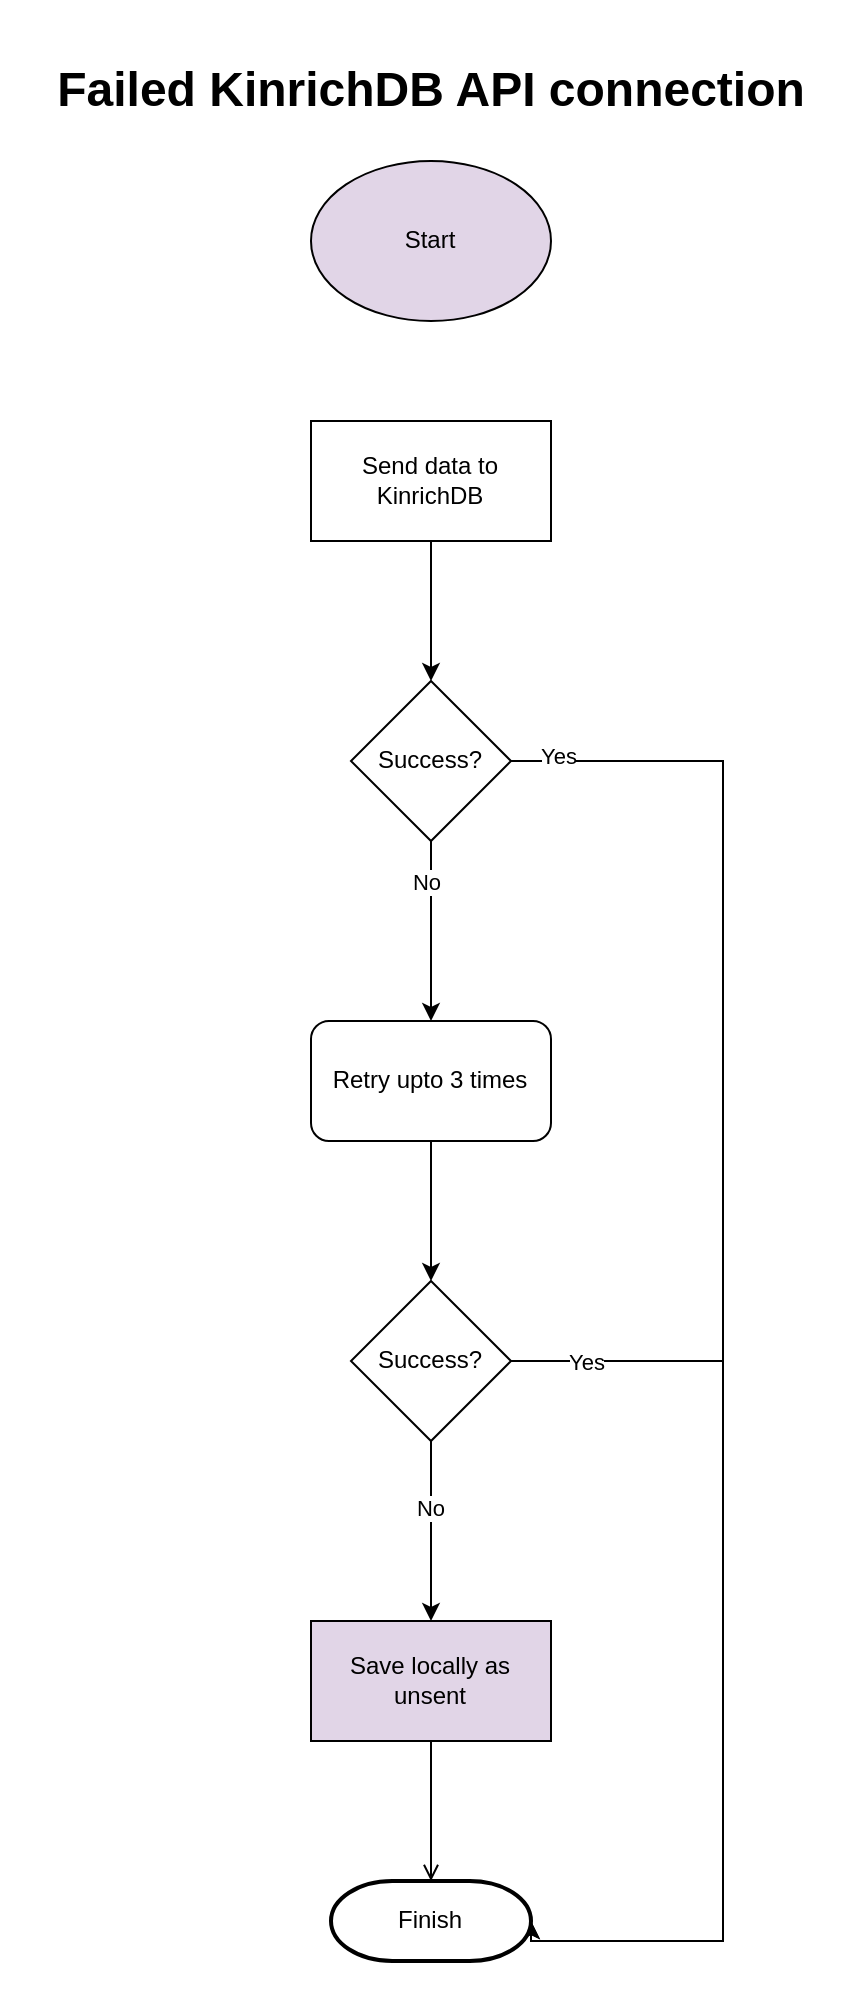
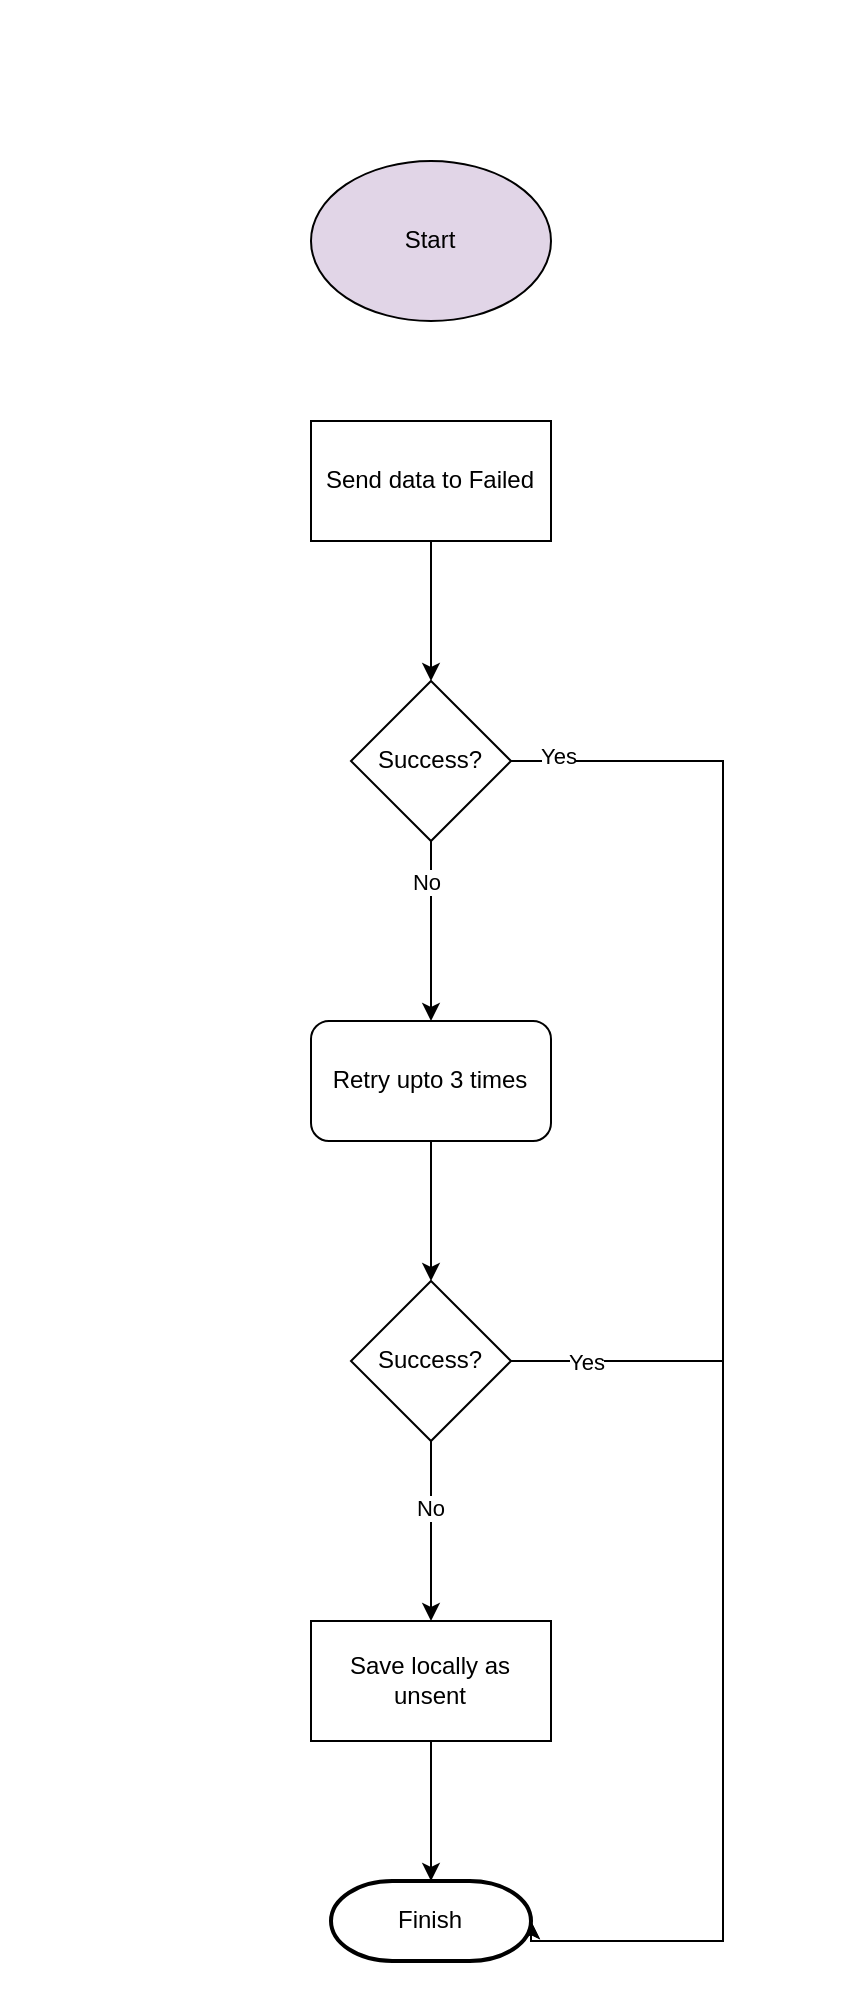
  <mxCell id="0" />
  <mxCell id="1" parent="0" />
- <mxCell id="2" value="&lt;h1&gt;Failed KinrichDB API connection&lt;/h1&gt;" style="text;html=1;resizable=0;autosize=1;align=center;verticalAlign=middle;points=[];fillColor=none;strokeColor=none;rounded=0;" parent="1" vertex="1"><mxGeometry x="20" y="20" width="390" height="50" as="geometry" /></mxCell>
  <mxCell id="3" value="Start" style="ellipse;whiteSpace=wrap;html=1;fillColor=#e1d5e7;" parent="1" vertex="1"><mxGeometry x="155" y="80" width="120" height="80" as="geometry" /></mxCell>
  <mxCell id="4" value="" style="edgeStyle=orthogonalEdgeStyle;rounded=0;orthogonalLoop=1;jettySize=auto;html=1;" edge="1" parent="1" source="5" target="10"><mxGeometry relative="1" as="geometry" /></mxCell>
- <mxCell id="5" value="Send data to KinrichDB" style="rounded=0;whiteSpace=wrap;html=1;" vertex="1" parent="1"><mxGeometry x="155" y="210" width="120" height="60" as="geometry" /></mxCell>
+ <mxCell id="5" value="Send data to Failed" style="rounded=0;whiteSpace=wrap;html=1;" vertex="1" parent="1"><mxGeometry x="155" y="210" width="120" height="60" as="geometry" /></mxCell>
  <mxCell id="6" value="" style="edgeStyle=orthogonalEdgeStyle;rounded=0;orthogonalLoop=1;jettySize=auto;html=1;" edge="1" parent="1" source="10" target="12"><mxGeometry relative="1" as="geometry" /></mxCell>
  <mxCell id="7" value="No" style="edgeLabel;html=1;align=center;verticalAlign=middle;resizable=0;points=[];" vertex="1" connectable="0" parent="6"><mxGeometry x="-0.556" y="-3" relative="1" as="geometry"><mxPoint as="offset" /></mxGeometry></mxCell>
  <mxCell id="8" style="edgeStyle=orthogonalEdgeStyle;rounded=0;orthogonalLoop=1;jettySize=auto;html=1;entryX=1;entryY=0.5;entryDx=0;entryDy=0;entryPerimeter=0;" edge="1" parent="1" source="10" target="20"><mxGeometry relative="1" as="geometry"><mxPoint x="331" y="971" as="targetPoint" /><Array as="points"><mxPoint x="361" y="380" /><mxPoint x="361" y="970" /></Array></mxGeometry></mxCell>
  <mxCell id="9" value="Yes" style="edgeLabel;html=1;align=center;verticalAlign=middle;resizable=0;points=[];" vertex="1" connectable="0" parent="8"><mxGeometry x="-0.942" y="3" relative="1" as="geometry"><mxPoint as="offset" /></mxGeometry></mxCell>
  <mxCell id="10" value="Success?" style="rhombus;whiteSpace=wrap;html=1;rounded=0;" vertex="1" parent="1"><mxGeometry x="175" y="340" width="80" height="80" as="geometry" /></mxCell>
  <mxCell id="11" value="" style="edgeStyle=orthogonalEdgeStyle;rounded=0;orthogonalLoop=1;jettySize=auto;html=1;" edge="1" parent="1" source="12" target="17"><mxGeometry relative="1" as="geometry" /></mxCell>
  <mxCell id="12" value="Retry upto 3 times" style="whiteSpace=wrap;html=1;rounded=1;" vertex="1" parent="1"><mxGeometry x="155" y="510" width="120" height="60" as="geometry" /></mxCell>
  <mxCell id="13" value="" style="edgeStyle=orthogonalEdgeStyle;rounded=0;orthogonalLoop=1;jettySize=auto;html=1;" edge="1" parent="1" source="17" target="19"><mxGeometry relative="1" as="geometry" /></mxCell>
  <mxCell id="14" value="No" style="edgeLabel;html=1;align=center;verticalAlign=middle;resizable=0;points=[];" vertex="1" connectable="0" parent="13"><mxGeometry x="-0.267" y="-1" relative="1" as="geometry"><mxPoint as="offset" /></mxGeometry></mxCell>
  <mxCell id="15" style="edgeStyle=orthogonalEdgeStyle;rounded=0;orthogonalLoop=1;jettySize=auto;html=1;entryX=1;entryY=0.5;entryDx=0;entryDy=0;entryPerimeter=0;" edge="1" parent="1" source="17" target="20"><mxGeometry relative="1" as="geometry"><mxPoint x="291" y="680" as="targetPoint" /><Array as="points"><mxPoint x="361" y="680" /><mxPoint x="361" y="970" /></Array></mxGeometry></mxCell>
  <mxCell id="16" value="Yes" style="edgeLabel;html=1;align=center;verticalAlign=middle;resizable=0;points=[];" vertex="1" connectable="0" parent="15"><mxGeometry x="-0.854" relative="1" as="geometry"><mxPoint as="offset" /></mxGeometry></mxCell>
  <mxCell id="17" value="Success?" style="rhombus;whiteSpace=wrap;html=1;rounded=0;" vertex="1" parent="1"><mxGeometry x="175" y="640" width="80" height="80" as="geometry" /></mxCell>
- <mxCell id="18" style="edgeStyle=orthogonalEdgeStyle;rounded=0;orthogonalLoop=1;jettySize=auto;html=1;entryX=0.5;entryY=0;entryDx=0;entryDy=0;entryPerimeter=0;endArrow=open;" edge="1" parent="1" source="19" target="20"><mxGeometry relative="1" as="geometry" /></mxCell>
- <mxCell id="19" value="Save locally as unsent" style="whiteSpace=wrap;html=1;rounded=0;fillColor=#e1d5e7;" vertex="1" parent="1"><mxGeometry x="155" y="810" width="120" height="60" as="geometry" /></mxCell>
+ <mxCell id="18" style="edgeStyle=orthogonalEdgeStyle;rounded=0;orthogonalLoop=1;jettySize=auto;html=1;entryX=0.5;entryY=0;entryDx=0;entryDy=0;entryPerimeter=0;" edge="1" parent="1" source="19" target="20"><mxGeometry relative="1" as="geometry" /></mxCell>
+ <mxCell id="19" value="Save locally as unsent" style="whiteSpace=wrap;html=1;rounded=0;" vertex="1" parent="1"><mxGeometry x="155" y="810" width="120" height="60" as="geometry" /></mxCell>
  <mxCell id="20" value="Finish" style="strokeWidth=2;html=1;shape=mxgraph.flowchart.terminator;whiteSpace=wrap;" vertex="1" parent="1"><mxGeometry x="165" y="940" width="100" height="40" as="geometry" /></mxCell>
